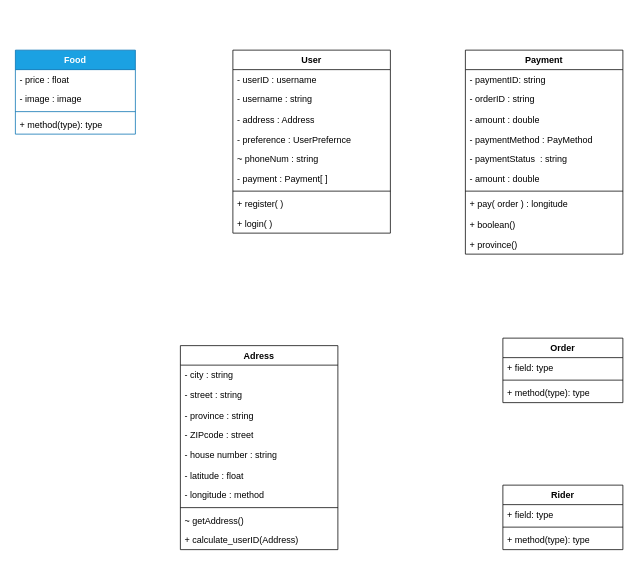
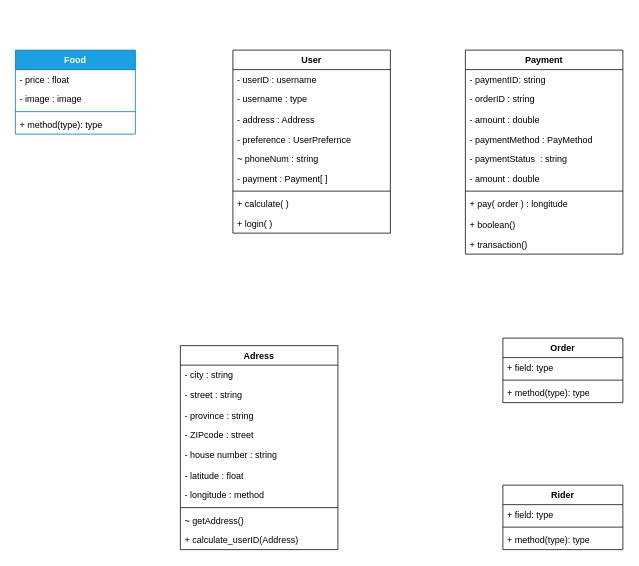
  <mxCell id="0" />
  <mxCell id="1" parent="0" />
  <mxCell id="2" value="Food" style="swimlane;fontStyle=1;align=center;verticalAlign=top;childLayout=stackLayout;horizontal=1;startSize=26;horizontalStack=0;resizeParent=1;resizeParentMax=0;resizeLast=0;collapsible=1;marginBottom=0;whiteSpace=wrap;html=1;fillColor=#1ba1e2;fontColor=#ffffff;strokeColor=#006EAF;" vertex="1" parent="1"><mxGeometry x="20" y="66" width="160" height="112" as="geometry"><mxRectangle x="120" y="120" width="70" height="30" as="alternateBounds" /></mxGeometry></mxCell>
  <mxCell id="3" value="&lt;div&gt;-&amp;nbsp;price : float&lt;/div&gt;" style="text;strokeColor=none;fillColor=none;align=left;verticalAlign=top;spacingLeft=4;spacingRight=4;overflow=hidden;rotatable=0;points=[[0,0.5],[1,0.5]];portConstraint=eastwest;whiteSpace=wrap;html=1;" vertex="1" parent="2"><mxGeometry y="26" width="160" height="26" as="geometry" /></mxCell>
  <mxCell id="4" value="- image : image" style="text;strokeColor=none;fillColor=none;align=left;verticalAlign=top;spacingLeft=4;spacingRight=4;overflow=hidden;rotatable=0;points=[[0,0.5],[1,0.5]];portConstraint=eastwest;whiteSpace=wrap;html=1;" vertex="1" parent="2"><mxGeometry y="52" width="160" height="26" as="geometry" /></mxCell>
  <mxCell id="5" value="" style="line;strokeWidth=1;fillColor=none;align=left;verticalAlign=middle;spacingTop=-1;spacingLeft=3;spacingRight=3;rotatable=0;labelPosition=right;points=[];portConstraint=eastwest;strokeColor=inherit;" vertex="1" parent="2"><mxGeometry y="78" width="160" height="8" as="geometry" /></mxCell>
  <mxCell id="6" value="+ method(type): type" style="text;strokeColor=none;fillColor=none;align=left;verticalAlign=top;spacingLeft=4;spacingRight=4;overflow=hidden;rotatable=0;points=[[0,0.5],[1,0.5]];portConstraint=eastwest;whiteSpace=wrap;html=1;" vertex="1" parent="2"><mxGeometry y="86" width="160" height="26" as="geometry" /></mxCell>
  <mxCell id="7" value="User" style="swimlane;fontStyle=1;align=center;verticalAlign=top;childLayout=stackLayout;horizontal=1;startSize=26;horizontalStack=0;resizeParent=1;resizeParentMax=0;resizeLast=0;collapsible=1;marginBottom=0;whiteSpace=wrap;html=1;" vertex="1" parent="1"><mxGeometry x="310" y="66" width="210" height="244" as="geometry" /></mxCell>
  <mxCell id="8" value="&lt;div&gt;- userID : username&lt;/div&gt;" style="text;strokeColor=none;fillColor=none;align=left;verticalAlign=top;spacingLeft=4;spacingRight=4;overflow=hidden;rotatable=0;points=[[0,0.5],[1,0.5]];portConstraint=eastwest;whiteSpace=wrap;html=1;" vertex="1" parent="7"><mxGeometry y="26" width="210" height="26" as="geometry" /></mxCell>
- <mxCell id="9" value="- username : string&lt;span style=&quot;white-space: pre;&quot;&gt;&#09;&lt;/span&gt;" style="text;strokeColor=none;fillColor=none;align=left;verticalAlign=top;spacingLeft=4;spacingRight=4;overflow=hidden;rotatable=0;points=[[0,0.5],[1,0.5]];portConstraint=eastwest;whiteSpace=wrap;html=1;" vertex="1" parent="7"><mxGeometry y="52" width="210" height="28" as="geometry" /></mxCell>
+ <mxCell id="9" value="- username : type&lt;span style=&quot;white-space: pre;&quot;&gt;&#09;&lt;/span&gt;" style="text;strokeColor=none;fillColor=none;align=left;verticalAlign=top;spacingLeft=4;spacingRight=4;overflow=hidden;rotatable=0;points=[[0,0.5],[1,0.5]];portConstraint=eastwest;whiteSpace=wrap;html=1;" vertex="1" parent="7"><mxGeometry y="52" width="210" height="28" as="geometry" /></mxCell>
  <mxCell id="10" value="&lt;div&gt;- address : Address&lt;/div&gt;&lt;div&gt;&lt;br&gt;&lt;/div&gt;" style="text;strokeColor=none;fillColor=none;align=left;verticalAlign=top;spacingLeft=4;spacingRight=4;overflow=hidden;rotatable=0;points=[[0,0.5],[1,0.5]];portConstraint=eastwest;whiteSpace=wrap;html=1;" vertex="1" parent="7"><mxGeometry y="80" width="210" height="26" as="geometry" /></mxCell>
  <mxCell id="11" value="&lt;div&gt;- preference : UserPrefernce&lt;/div&gt;" style="text;strokeColor=none;fillColor=none;align=left;verticalAlign=top;spacingLeft=4;spacingRight=4;overflow=hidden;rotatable=0;points=[[0,0.5],[1,0.5]];portConstraint=eastwest;whiteSpace=wrap;html=1;" vertex="1" parent="7"><mxGeometry y="106" width="210" height="26" as="geometry" /></mxCell>
  <mxCell id="12" value="&lt;div&gt;~ phoneNum : string&lt;/div&gt;" style="text;strokeColor=none;fillColor=none;align=left;verticalAlign=top;spacingLeft=4;spacingRight=4;overflow=hidden;rotatable=0;points=[[0,0.5],[1,0.5]];portConstraint=eastwest;whiteSpace=wrap;html=1;" vertex="1" parent="7"><mxGeometry y="132" width="210" height="26" as="geometry" /></mxCell>
  <mxCell id="13" value="- payment : Payment[ ]" style="text;strokeColor=none;fillColor=none;align=left;verticalAlign=top;spacingLeft=4;spacingRight=4;overflow=hidden;rotatable=0;points=[[0,0.5],[1,0.5]];portConstraint=eastwest;whiteSpace=wrap;html=1;" vertex="1" parent="7"><mxGeometry y="158" width="210" height="26" as="geometry" /></mxCell>
  <mxCell id="14" value="" style="line;strokeWidth=1;fillColor=none;align=left;verticalAlign=middle;spacingTop=-1;spacingLeft=3;spacingRight=3;rotatable=0;labelPosition=right;points=[];portConstraint=eastwest;strokeColor=inherit;" vertex="1" parent="7"><mxGeometry y="184" width="210" height="8" as="geometry" /></mxCell>
- <mxCell id="15" value="&lt;div&gt;+ register( )&lt;/div&gt;" style="text;strokeColor=none;fillColor=none;align=left;verticalAlign=top;spacingLeft=4;spacingRight=4;overflow=hidden;rotatable=0;points=[[0,0.5],[1,0.5]];portConstraint=eastwest;whiteSpace=wrap;html=1;" vertex="1" parent="7"><mxGeometry y="192" width="210" height="26" as="geometry" /></mxCell>
+ <mxCell id="15" value="&lt;div&gt;+ calculate( )&lt;/div&gt;" style="text;strokeColor=none;fillColor=none;align=left;verticalAlign=top;spacingLeft=4;spacingRight=4;overflow=hidden;rotatable=0;points=[[0,0.5],[1,0.5]];portConstraint=eastwest;whiteSpace=wrap;html=1;" vertex="1" parent="7"><mxGeometry y="192" width="210" height="26" as="geometry" /></mxCell>
  <mxCell id="16" value="+ login( )" style="text;strokeColor=none;fillColor=none;align=left;verticalAlign=top;spacingLeft=4;spacingRight=4;overflow=hidden;rotatable=0;points=[[0,0.5],[1,0.5]];portConstraint=eastwest;whiteSpace=wrap;html=1;" vertex="1" parent="7"><mxGeometry y="218" width="210" height="26" as="geometry" /></mxCell>
  <mxCell id="17" value="Adress" style="swimlane;fontStyle=1;align=center;verticalAlign=top;childLayout=stackLayout;horizontal=1;startSize=26;horizontalStack=0;resizeParent=1;resizeParentMax=0;resizeLast=0;collapsible=1;marginBottom=0;whiteSpace=wrap;html=1;" vertex="1" parent="1"><mxGeometry x="240" y="460" width="210" height="272" as="geometry" /></mxCell>
  <mxCell id="18" value="&lt;div&gt;- city : string&lt;/div&gt;" style="text;strokeColor=none;fillColor=none;align=left;verticalAlign=top;spacingLeft=4;spacingRight=4;overflow=hidden;rotatable=0;points=[[0,0.5],[1,0.5]];portConstraint=eastwest;whiteSpace=wrap;html=1;" vertex="1" parent="17"><mxGeometry y="26" width="210" height="26" as="geometry" /></mxCell>
  <mxCell id="19" value="- street : string" style="text;strokeColor=none;fillColor=none;align=left;verticalAlign=top;spacingLeft=4;spacingRight=4;overflow=hidden;rotatable=0;points=[[0,0.5],[1,0.5]];portConstraint=eastwest;whiteSpace=wrap;html=1;" vertex="1" parent="17"><mxGeometry y="52" width="210" height="28" as="geometry" /></mxCell>
  <mxCell id="20" value="- province : string" style="text;strokeColor=none;fillColor=none;align=left;verticalAlign=top;spacingLeft=4;spacingRight=4;overflow=hidden;rotatable=0;points=[[0,0.5],[1,0.5]];portConstraint=eastwest;whiteSpace=wrap;html=1;" vertex="1" parent="17"><mxGeometry y="80" width="210" height="26" as="geometry" /></mxCell>
  <mxCell id="21" value="&lt;div&gt;- ZIPcode : street&lt;/div&gt;" style="text;strokeColor=none;fillColor=none;align=left;verticalAlign=top;spacingLeft=4;spacingRight=4;overflow=hidden;rotatable=0;points=[[0,0.5],[1,0.5]];portConstraint=eastwest;whiteSpace=wrap;html=1;" vertex="1" parent="17"><mxGeometry y="106" width="210" height="26" as="geometry" /></mxCell>
  <mxCell id="22" value="&lt;div&gt;- house number : string&lt;/div&gt;" style="text;strokeColor=none;fillColor=none;align=left;verticalAlign=top;spacingLeft=4;spacingRight=4;overflow=hidden;rotatable=0;points=[[0,0.5],[1,0.5]];portConstraint=eastwest;whiteSpace=wrap;html=1;" vertex="1" parent="17"><mxGeometry y="132" width="210" height="28" as="geometry" /></mxCell>
  <mxCell id="23" value="- latitude : float" style="text;strokeColor=none;fillColor=none;align=left;verticalAlign=top;spacingLeft=4;spacingRight=4;overflow=hidden;rotatable=0;points=[[0,0.5],[1,0.5]];portConstraint=eastwest;whiteSpace=wrap;html=1;" vertex="1" parent="17"><mxGeometry y="160" width="210" height="26" as="geometry" /></mxCell>
  <mxCell id="24" value="- longitude : method" style="text;strokeColor=none;fillColor=none;align=left;verticalAlign=top;spacingLeft=4;spacingRight=4;overflow=hidden;rotatable=0;points=[[0,0.5],[1,0.5]];portConstraint=eastwest;whiteSpace=wrap;html=1;" vertex="1" parent="17"><mxGeometry y="186" width="210" height="26" as="geometry" /></mxCell>
  <mxCell id="25" value="" style="line;strokeWidth=1;fillColor=none;align=left;verticalAlign=middle;spacingTop=-1;spacingLeft=3;spacingRight=3;rotatable=0;labelPosition=right;points=[];portConstraint=eastwest;strokeColor=inherit;" vertex="1" parent="17"><mxGeometry y="212" width="210" height="8" as="geometry" /></mxCell>
  <mxCell id="26" value="&lt;div&gt;~ getAddress()&lt;/div&gt;&lt;div&gt;&lt;br&gt;&lt;/div&gt;" style="text;strokeColor=none;fillColor=none;align=left;verticalAlign=top;spacingLeft=4;spacingRight=4;overflow=hidden;rotatable=0;points=[[0,0.5],[1,0.5]];portConstraint=eastwest;whiteSpace=wrap;html=1;" vertex="1" parent="17"><mxGeometry y="220" width="210" height="26" as="geometry" /></mxCell>
  <mxCell id="27" value="+ calculate_userID(Address)" style="text;strokeColor=none;fillColor=none;align=left;verticalAlign=top;spacingLeft=4;spacingRight=4;overflow=hidden;rotatable=0;points=[[0,0.5],[1,0.5]];portConstraint=eastwest;whiteSpace=wrap;html=1;" vertex="1" parent="17"><mxGeometry y="246" width="210" height="26" as="geometry" /></mxCell>
  <mxCell id="28" value="Payment" style="swimlane;fontStyle=1;align=center;verticalAlign=top;childLayout=stackLayout;horizontal=1;startSize=26;horizontalStack=0;resizeParent=1;resizeParentMax=0;resizeLast=0;collapsible=1;marginBottom=0;whiteSpace=wrap;html=1;" vertex="1" parent="1"><mxGeometry x="620" y="66" width="210" height="272" as="geometry" /></mxCell>
  <mxCell id="29" value="- paymentID: string" style="text;strokeColor=none;fillColor=none;align=left;verticalAlign=top;spacingLeft=4;spacingRight=4;overflow=hidden;rotatable=0;points=[[0,0.5],[1,0.5]];portConstraint=eastwest;whiteSpace=wrap;html=1;" vertex="1" parent="28"><mxGeometry y="26" width="210" height="26" as="geometry" /></mxCell>
  <mxCell id="30" value="- orderID : string" style="text;strokeColor=none;fillColor=none;align=left;verticalAlign=top;spacingLeft=4;spacingRight=4;overflow=hidden;rotatable=0;points=[[0,0.5],[1,0.5]];portConstraint=eastwest;whiteSpace=wrap;html=1;" vertex="1" parent="28"><mxGeometry y="52" width="210" height="28" as="geometry" /></mxCell>
  <mxCell id="31" value="- amount : double" style="text;strokeColor=none;fillColor=none;align=left;verticalAlign=top;spacingLeft=4;spacingRight=4;overflow=hidden;rotatable=0;points=[[0,0.5],[1,0.5]];portConstraint=eastwest;whiteSpace=wrap;html=1;" vertex="1" parent="28"><mxGeometry y="80" width="210" height="26" as="geometry" /></mxCell>
  <mxCell id="32" value="- paymentMethod : PayMethod" style="text;strokeColor=none;fillColor=none;align=left;verticalAlign=top;spacingLeft=4;spacingRight=4;overflow=hidden;rotatable=0;points=[[0,0.5],[1,0.5]];portConstraint=eastwest;whiteSpace=wrap;html=1;" vertex="1" parent="28"><mxGeometry y="106" width="210" height="26" as="geometry" /></mxCell>
  <mxCell id="33" value="- paymentStatus&amp;nbsp; : string" style="text;strokeColor=none;fillColor=none;align=left;verticalAlign=top;spacingLeft=4;spacingRight=4;overflow=hidden;rotatable=0;points=[[0,0.5],[1,0.5]];portConstraint=eastwest;whiteSpace=wrap;html=1;" vertex="1" parent="28"><mxGeometry y="132" width="210" height="26" as="geometry" /></mxCell>
  <mxCell id="34" value="- amount : double" style="text;strokeColor=none;fillColor=none;align=left;verticalAlign=top;spacingLeft=4;spacingRight=4;overflow=hidden;rotatable=0;points=[[0,0.5],[1,0.5]];portConstraint=eastwest;whiteSpace=wrap;html=1;" vertex="1" parent="28"><mxGeometry y="158" width="210" height="26" as="geometry" /></mxCell>
  <mxCell id="35" value="" style="line;strokeWidth=1;fillColor=none;align=left;verticalAlign=middle;spacingTop=-1;spacingLeft=3;spacingRight=3;rotatable=0;labelPosition=right;points=[];portConstraint=eastwest;strokeColor=inherit;" vertex="1" parent="28"><mxGeometry y="184" width="210" height="8" as="geometry" /></mxCell>
  <mxCell id="36" value="+ pay( order ) : longitude" style="text;strokeColor=none;fillColor=none;align=left;verticalAlign=top;spacingLeft=4;spacingRight=4;overflow=hidden;rotatable=0;points=[[0,0.5],[1,0.5]];portConstraint=eastwest;whiteSpace=wrap;html=1;" vertex="1" parent="28"><mxGeometry y="192" width="210" height="28" as="geometry" /></mxCell>
  <mxCell id="37" value="+ boolean()" style="text;strokeColor=none;fillColor=none;align=left;verticalAlign=top;spacingLeft=4;spacingRight=4;overflow=hidden;rotatable=0;points=[[0,0.5],[1,0.5]];portConstraint=eastwest;whiteSpace=wrap;html=1;" vertex="1" parent="28"><mxGeometry y="220" width="210" height="26" as="geometry" /></mxCell>
- <mxCell id="38" value="+ province()" style="text;strokeColor=none;fillColor=none;align=left;verticalAlign=top;spacingLeft=4;spacingRight=4;overflow=hidden;rotatable=0;points=[[0,0.5],[1,0.5]];portConstraint=eastwest;whiteSpace=wrap;html=1;" vertex="1" parent="28"><mxGeometry y="246" width="210" height="26" as="geometry" /></mxCell>
+ <mxCell id="38" value="+ transaction()" style="text;strokeColor=none;fillColor=none;align=left;verticalAlign=top;spacingLeft=4;spacingRight=4;overflow=hidden;rotatable=0;points=[[0,0.5],[1,0.5]];portConstraint=eastwest;whiteSpace=wrap;html=1;" vertex="1" parent="28"><mxGeometry y="246" width="210" height="26" as="geometry" /></mxCell>
  <mxCell id="39" value="&amp;nbsp;" style="text;whiteSpace=wrap;html=1;" vertex="1" parent="1"><mxGeometry x="100" y="20" width="40" height="40" as="geometry" /></mxCell>
  <mxCell id="40" value="Order" style="swimlane;fontStyle=1;align=center;verticalAlign=top;childLayout=stackLayout;horizontal=1;startSize=26;horizontalStack=0;resizeParent=1;resizeParentMax=0;resizeLast=0;collapsible=1;marginBottom=0;whiteSpace=wrap;html=1;" vertex="1" parent="1"><mxGeometry x="670" y="450" width="160" height="86" as="geometry" /></mxCell>
  <mxCell id="41" value="+ field: type" style="text;strokeColor=none;fillColor=none;align=left;verticalAlign=top;spacingLeft=4;spacingRight=4;overflow=hidden;rotatable=0;points=[[0,0.5],[1,0.5]];portConstraint=eastwest;whiteSpace=wrap;html=1;" vertex="1" parent="40"><mxGeometry y="26" width="160" height="26" as="geometry" /></mxCell>
  <mxCell id="42" value="" style="line;strokeWidth=1;fillColor=none;align=left;verticalAlign=middle;spacingTop=-1;spacingLeft=3;spacingRight=3;rotatable=0;labelPosition=right;points=[];portConstraint=eastwest;strokeColor=inherit;" vertex="1" parent="40"><mxGeometry y="52" width="160" height="8" as="geometry" /></mxCell>
  <mxCell id="43" value="+ method(type): type" style="text;strokeColor=none;fillColor=none;align=left;verticalAlign=top;spacingLeft=4;spacingRight=4;overflow=hidden;rotatable=0;points=[[0,0.5],[1,0.5]];portConstraint=eastwest;whiteSpace=wrap;html=1;" vertex="1" parent="40"><mxGeometry y="60" width="160" height="26" as="geometry" /></mxCell>
  <mxCell id="44" value="Rider" style="swimlane;fontStyle=1;align=center;verticalAlign=top;childLayout=stackLayout;horizontal=1;startSize=26;horizontalStack=0;resizeParent=1;resizeParentMax=0;resizeLast=0;collapsible=1;marginBottom=0;whiteSpace=wrap;html=1;" vertex="1" parent="1"><mxGeometry x="670" y="646" width="160" height="86" as="geometry" /></mxCell>
  <mxCell id="45" value="+ field: type" style="text;strokeColor=none;fillColor=none;align=left;verticalAlign=top;spacingLeft=4;spacingRight=4;overflow=hidden;rotatable=0;points=[[0,0.5],[1,0.5]];portConstraint=eastwest;whiteSpace=wrap;html=1;" vertex="1" parent="44"><mxGeometry y="26" width="160" height="26" as="geometry" /></mxCell>
  <mxCell id="46" value="" style="line;strokeWidth=1;fillColor=none;align=left;verticalAlign=middle;spacingTop=-1;spacingLeft=3;spacingRight=3;rotatable=0;labelPosition=right;points=[];portConstraint=eastwest;strokeColor=inherit;" vertex="1" parent="44"><mxGeometry y="52" width="160" height="8" as="geometry" /></mxCell>
  <mxCell id="47" value="+ method(type): type" style="text;strokeColor=none;fillColor=none;align=left;verticalAlign=top;spacingLeft=4;spacingRight=4;overflow=hidden;rotatable=0;points=[[0,0.5],[1,0.5]];portConstraint=eastwest;whiteSpace=wrap;html=1;" vertex="1" parent="44"><mxGeometry y="60" width="160" height="26" as="geometry" /></mxCell>
